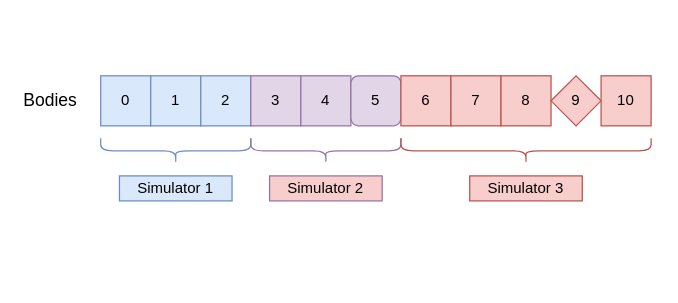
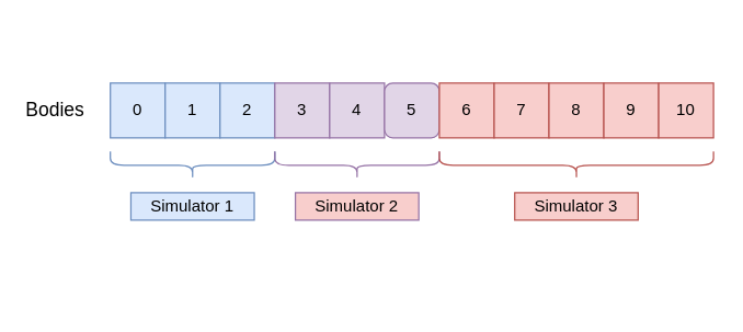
  <mxCell id="0" />
  <mxCell id="1" parent="0" />
  <mxCell id="2" value="0" style="rounded=0;whiteSpace=wrap;html=1;fillColor=#dae8fc;strokeColor=#6c8ebf;" vertex="1" parent="1"><mxGeometry x="80" y="60" width="40" height="40" as="geometry" /></mxCell>
  <mxCell id="3" value="1" style="rounded=0;whiteSpace=wrap;html=1;fillColor=#dae8fc;strokeColor=#6c8ebf;" vertex="1" parent="1"><mxGeometry x="120" y="60" width="40" height="40" as="geometry" /></mxCell>
  <mxCell id="4" value="2" style="rounded=0;whiteSpace=wrap;html=1;fillColor=#dae8fc;strokeColor=#6c8ebf;" vertex="1" parent="1"><mxGeometry x="160" y="60" width="40" height="40" as="geometry" /></mxCell>
  <mxCell id="5" value="3" style="rounded=0;whiteSpace=wrap;html=1;fillColor=#e1d5e7;strokeColor=#9673a6;" vertex="1" parent="1"><mxGeometry x="200" y="60" width="40" height="40" as="geometry" /></mxCell>
  <mxCell id="6" value="4" style="rounded=0;whiteSpace=wrap;html=1;fillColor=#e1d5e7;strokeColor=#9673a6;" vertex="1" parent="1"><mxGeometry x="240" y="60" width="40" height="40" as="geometry" /></mxCell>
  <mxCell id="7" value="5" style="whiteSpace=wrap;html=1;fillColor=#e1d5e7;strokeColor=#9673a6;rounded=1;" vertex="1" parent="1"><mxGeometry x="280" y="60" width="40" height="40" as="geometry" /></mxCell>
  <mxCell id="8" value="6" style="rounded=0;whiteSpace=wrap;html=1;fillColor=#f8cecc;strokeColor=#b85450;" vertex="1" parent="1"><mxGeometry x="320" y="60" width="40" height="40" as="geometry" /></mxCell>
  <mxCell id="9" value="7" style="rounded=0;whiteSpace=wrap;html=1;fillColor=#f8cecc;strokeColor=#b85450;" vertex="1" parent="1"><mxGeometry x="360" y="60" width="40" height="40" as="geometry" /></mxCell>
  <mxCell id="10" value="8" style="rounded=0;whiteSpace=wrap;html=1;fillColor=#f8cecc;strokeColor=#b85450;" vertex="1" parent="1"><mxGeometry x="400" y="60" width="40" height="40" as="geometry" /></mxCell>
- <mxCell id="11" value="9" style="rhombus;whiteSpace=wrap;html=1;fillColor=#f8cecc;strokeColor=#b85450;" vertex="1" parent="1"><mxGeometry x="440" y="60" width="40" height="40" as="geometry" /></mxCell>
+ <mxCell id="11" value="9" style="rounded=0;whiteSpace=wrap;html=1;fillColor=#f8cecc;strokeColor=#b85450;" vertex="1" parent="1"><mxGeometry x="440" y="60" width="40" height="40" as="geometry" /></mxCell>
  <mxCell id="12" value="10" style="rounded=0;whiteSpace=wrap;html=1;fillColor=#f8cecc;strokeColor=#b85450;" vertex="1" parent="1"><mxGeometry x="480" y="60" width="40" height="40" as="geometry" /></mxCell>
  <mxCell id="13" value="" style="shape=curlyBracket;whiteSpace=wrap;html=1;rounded=1;rotation=-90;fillColor=#dae8fc;strokeColor=#6c8ebf;" vertex="1" parent="1"><mxGeometry x="130" y="60" width="20" height="120" as="geometry" /></mxCell>
  <mxCell id="14" value="" style="shape=curlyBracket;whiteSpace=wrap;html=1;rounded=1;rotation=-90;fillColor=#e1d5e7;strokeColor=#9673a6;" vertex="1" parent="1"><mxGeometry x="250" y="60" width="20" height="120" as="geometry" /></mxCell>
  <mxCell id="15" value="" style="shape=curlyBracket;whiteSpace=wrap;html=1;rounded=1;rotation=-90;fillColor=#f8cecc;strokeColor=#b85450;" vertex="1" parent="1"><mxGeometry x="410" y="20" width="20" height="200" as="geometry" /></mxCell>
  <mxCell id="16" value="Simulator 1" style="rounded=0;whiteSpace=wrap;html=1;fillColor=#dae8fc;strokeColor=#6c8ebf;" vertex="1" parent="1"><mxGeometry x="95" y="140" width="90" height="20" as="geometry" /></mxCell>
  <mxCell id="17" value="Simulator 2" style="rounded=0;whiteSpace=wrap;html=1;fillColor=#f8cecc;strokeColor=#9673a6;" vertex="1" parent="1"><mxGeometry x="215" y="140" width="90" height="20" as="geometry" /></mxCell>
  <mxCell id="18" value="Simulator 3" style="rounded=0;whiteSpace=wrap;html=1;fillColor=#f8cecc;strokeColor=#b85450;" vertex="1" parent="1"><mxGeometry x="375" y="140" width="90" height="20" as="geometry" /></mxCell>
  <mxCell id="19" value="Bodies" style="text;html=1;strokeColor=none;fillColor=none;align=center;verticalAlign=middle;whiteSpace=wrap;rounded=0;fontSize=14;" vertex="1" parent="1"><mxGeometry x="20" y="70" width="40" height="20" as="geometry" /></mxCell>
